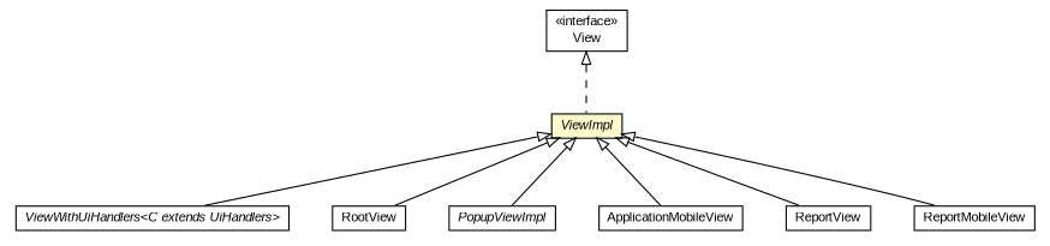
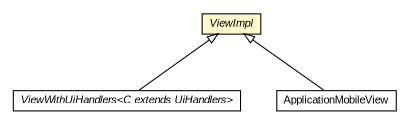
  digraph {
    nodesep=0.25
    rankdir=TB
    ranksep=0.5
    node [fontcolor=black fontname=arial fontsize=10.0 shape=plaintext]
    edge [arrowtail=empty dir=back fontname=arial fontsize=10 headport=p labelfontname=arial labelfontsize=10 tailport=p]
    n1 [label=<<table title="com.gwtplatform.mvp.client.ViewWithUiHandlers" border="0" cellborder="1" cellspacing="0" cellpadding="2" port="p" href="./ViewWithUiHandlers.html"> 		<tr><td><table border="0" cellspacing="0" cellpadding="1"> <tr><td align="center" balign="center"><font face="arial italic"> ViewWithUiHandlers&lt;C extends UiHandlers&gt; </font></td></tr> 		</table></td></tr> 		</table>>]
    n2 [label=<<table title="com.gwtplatform.mvp.client.ViewImpl" border="0" cellborder="1" cellspacing="0" cellpadding="2" port="p" bgcolor="lemonChiffon" href="./ViewImpl.html"> 		<tr><td><table border="0" cellspacing="0" cellpadding="1"> <tr><td align="center" balign="center"><font face="arial italic"> ViewImpl </font></td></tr> 		</table></td></tr> 		</table>>]
-   n3 [label=<<table title="com.gwtplatform.mvp.client.RootPresenter.RootView" border="0" cellborder="1" cellspacing="0" cellpadding="2" port="p" href="./RootPresenter.RootView.html"> 		<tr><td><table border="0" cellspacing="0" cellpadding="1"> <tr><td align="center" balign="center"> RootView </td></tr> 		</table></td></tr> 		</table>>]
-   n4 [label=<<table title="com.gwtplatform.mvp.client.PopupViewImpl" border="0" cellborder="1" cellspacing="0" cellpadding="2" port="p" href="./PopupViewImpl.html"> 		<tr><td><table border="0" cellspacing="0" cellpadding="1"> <tr><td align="center" balign="center"><font face="arial italic"> PopupViewImpl </font></td></tr> 		</table></td></tr> 		</table>>]
    n5 [label=<<table title="com.gwtplatform.carstore.client.application.ApplicationMobileView" border="0" cellborder="1" cellspacing="0" cellpadding="2" port="p" href="../../carstore/client/application/ApplicationMobileView.html"> 		<tr><td><table border="0" cellspacing="0" cellpadding="1"> <tr><td align="center" balign="center"> ApplicationMobileView </td></tr> 		</table></td></tr> 		</table>>]
-   n6 [label=<<table title="com.gwtplatform.carstore.client.application.report.ReportView" border="0" cellborder="1" cellspacing="0" cellpadding="2" port="p" href="../../carstore/client/application/report/ReportView.html"> 		<tr><td><table border="0" cellspacing="0" cellpadding="1"> <tr><td align="center" balign="center"> ReportView </td></tr> 		</table></td></tr> 		</table>>]
-   n7 [label=<<table title="com.gwtplatform.carstore.client.application.report.ReportMobileView" border="0" cellborder="1" cellspacing="0" cellpadding="2" port="p" href="../../carstore/client/application/report/ReportMobileView.html"> 		<tr><td><table border="0" cellspacing="0" cellpadding="1"> <tr><td align="center" balign="center"> ReportMobileView </td></tr> 		</table></td></tr> 		</table>>]
-   n8 [label=<<table title="com.gwtplatform.mvp.client.View" border="0" cellborder="1" cellspacing="0" cellpadding="2" port="p" href="./View.html"> 		<tr><td><table border="0" cellspacing="0" cellpadding="1"> <tr><td align="center" balign="center"> &#171;interface&#187; </td></tr> <tr><td align="center" balign="center"> View </td></tr> 		</table></td></tr> 		</table>>]
    n2 -> n1
-   n2 -> n3
-   n2 -> n4
    n2 -> n5
-   n2 -> n6
-   n2 -> n7
-   n8 -> n2 [style=dashed]
  }
